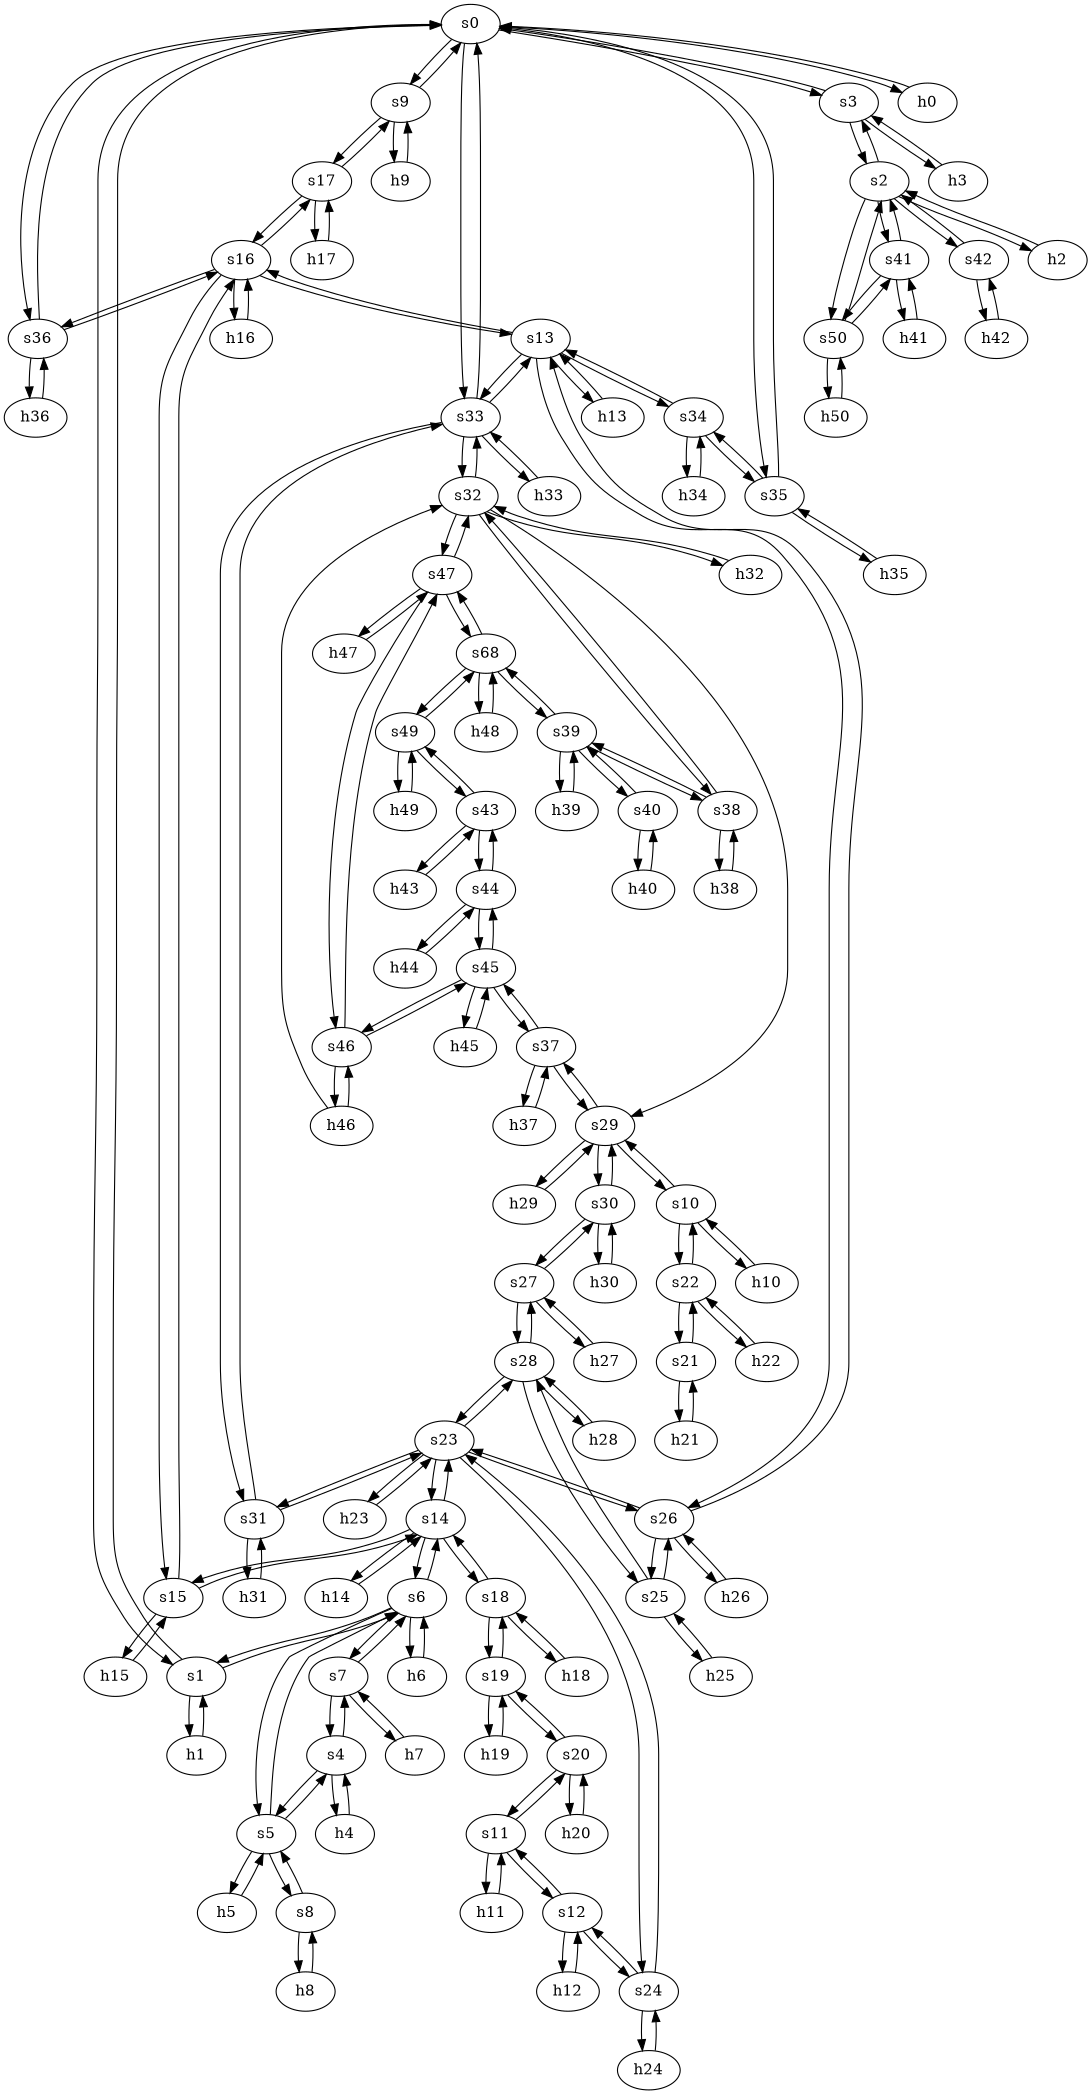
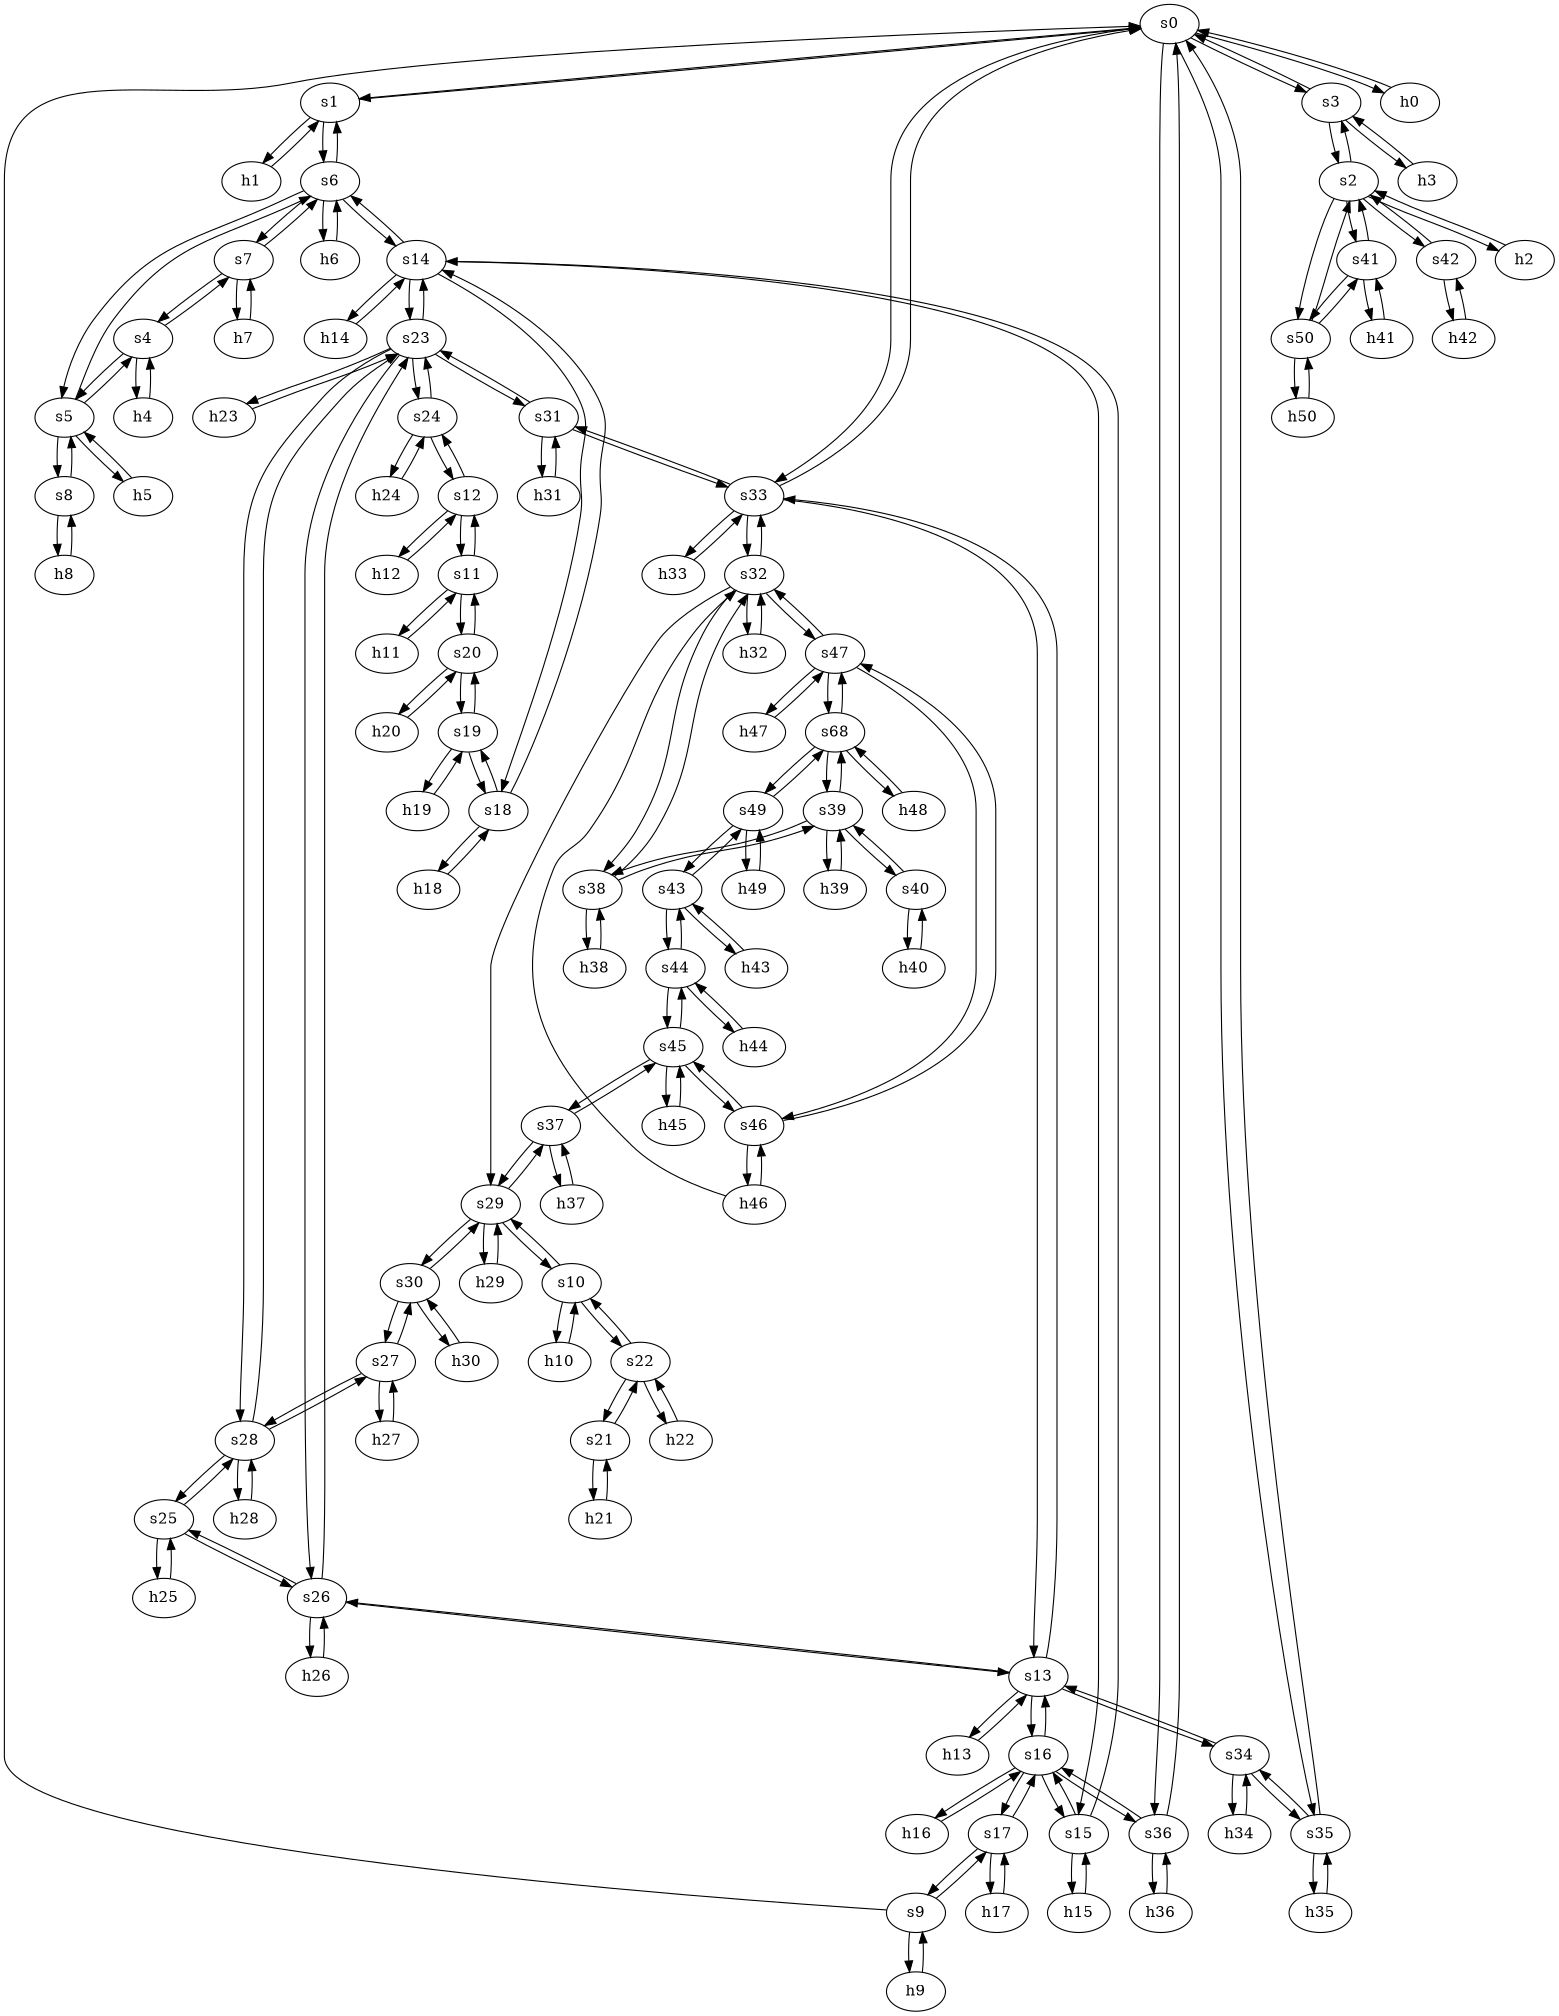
  strict digraph {
    node [type=switch]
    edge [capacity="1Gbps" cost=1 dst_port=1 src_port=1]
    s0
    s9
    s1
    s33
    s35
    s3
    h0 [ip="111.0.0.0" mac="00:00:00:00:0:0" type=host]
    s36
    s17
    h9 [ip="111.0.9.9" mac="00:00:00:00:9:9" type=host]
    s6
    h1 [ip="111.0.1.1" mac="00:00:00:00:1:1" type=host]
    s32
    s13
    s31
    h33 [ip="111.0.33.33" mac="00:00:00:00:33:33" type=host]
    s34
    h35 [ip="111.0.35.35" mac="00:00:00:00:35:35" type=host]
    s2
    h3 [ip="111.0.3.3" mac="00:00:00:00:3:3" type=host]
    s16
    h36 [ip="111.0.36.36" mac="00:00:00:00:36:36" type=host]
    h17 [ip="111.0.17.17" mac="00:00:00:00:17:17" type=host]
    s7
    s5
    s14
    h6 [ip="111.0.6.6" mac="00:00:00:00:6:6" type=host]
    s47
    s29
    s38
    h32 [ip="111.0.32.32" mac="00:00:00:00:32:32" type=host]
    h13 [ip="111.0.13.13" mac="00:00:00:00:13:13" type=host]
    s26
    s23
    h31 [ip="111.0.31.31" mac="00:00:00:00:31:31" type=host]
    h34 [ip="111.0.34.34" mac="00:00:00:00:34:34" type=host]
    s41
    s50
    s42
    h2 [ip="111.0.2.2" mac="00:00:00:00:2:2" type=host]
    s15
    h16 [ip="111.0.16.16" mac="00:00:00:00:16:16" type=host]
    s4
    h7 [ip="111.0.7.7" mac="00:00:00:00:7:7" type=host]
    h4 [ip="111.0.4.4" mac="00:00:00:00:4:4" type=host]
    h5 [ip="111.0.5.5" mac="00:00:00:00:5:5" type=host]
    s8
    s18
    h14 [ip="111.0.14.14" mac="00:00:00:00:14:14" type=host]
    h20 [ip="111.0.20.20" mac="00:00:00:00:20:20" type=host]
    s20
    s19
    s11
    h19 [ip="111.0.19.19" mac="00:00:00:00:19:19" type=host]
    s12
    h11 [ip="111.0.11.11" mac="00:00:00:00:11:11" type=host]
    h47 [ip="111.0.47.47" mac="00:00:00:00:47:47" type=host]
    s46
    n59 [label=s68]
    h46 [ip="111.0.46.46" mac="00:00:00:00:46:46" type=host]
    s45
    s49
    s39
    h48 [ip="111.0.48.48" mac="00:00:00:00:48:48" type=host]
    h45 [ip="111.0.45.45" mac="00:00:00:00:45:45" type=host]
    s44
    s37
    h44 [ip="111.0.44.44" mac="00:00:00:00:44:44" type=host]
    s43
    h37 [ip="111.0.37.37" mac="00:00:00:00:37:37" type=host]
    h43 [ip="111.0.43.43" mac="00:00:00:00:43:43" type=host]
    h49 [ip="111.0.49.49" mac="00:00:00:00:49:49" type=host]
    h8 [ip="111.0.8.8" mac="00:00:00:00:8:8" type=host]
    h41 [ip="111.0.41.41" mac="00:00:00:00:41:41" type=host]
    h50 [ip="111.0.50.50" mac="00:00:00:00:50:50" type=host]
    h40 [ip="111.0.40.40" mac="00:00:00:00:40:40" type=host]
    s40
    h39 [ip="111.0.39.39" mac="00:00:00:00:39:39" type=host]
    h42 [ip="111.0.42.42" mac="00:00:00:00:42:42" type=host]
    h24 [ip="111.0.24.24" mac="00:00:00:00:24:24" type=host]
    s24
    h12 [ip="111.0.12.12" mac="00:00:00:00:12:12" type=host]
    s28
    h23 [ip="111.0.23.23" mac="00:00:00:00:23:23" type=host]
    s10
    s30
    h29 [ip="111.0.29.29" mac="00:00:00:00:29:29" type=host]
    h38 [ip="111.0.38.38" mac="00:00:00:00:38:38" type=host]
    h18 [ip="111.0.18.18" mac="00:00:00:00:18:18" type=host]
    h15 [ip="111.0.15.15" mac="00:00:00:00:15:15" type=host]
    h26 [ip="111.0.26.26" mac="00:00:00:00:26:26" type=host]
    s25
    h25 [ip="111.0.25.25" mac="00:00:00:00:25:25" type=host]
    s22
    h10 [ip="111.0.10.10" mac="00:00:00:00:10:10" type=host]
    s21
    h22 [ip="111.0.22.22" mac="00:00:00:00:22:22" type=host]
    h21 [ip="111.0.21.21" mac="00:00:00:00:21:21" type=host]
    h30 [ip="111.0.30.30" mac="00:00:00:00:30:30" type=host]
    s27
    h28 [ip="111.0.28.28" mac="00:00:00:00:28:28" type=host]
    h27 [ip="111.0.27.27" mac="00:00:00:00:27:27" type=host]
-   s0 -> s9 [dst_port=2 src_port=6]
    s0 -> s1 [dst_port=2 src_port=2]
    s0 -> s33 [dst_port=2 src_port=5]
    s0 -> s35 [dst_port=2 src_port=7]
    s0 -> s3 [dst_port=2 src_port=3]
    s0 -> h0
    s0 -> s36 [dst_port=2 src_port=4]
    s9 -> s0 [dst_port=6 src_port=2]
    s9 -> s17 [dst_port=2 src_port=3]
    s9 -> h9
    s1 -> s0 [dst_port=2 src_port=2]
    s1 -> s6 [dst_port=2 src_port=3]
    s1 -> h1
    s33 -> s0 [dst_port=5 src_port=2]
    s33 -> s32 [dst_port=3 src_port=5]
    s33 -> s13 [dst_port=3 src_port=3]
    s33 -> s31 [dst_port=3 src_port=4]
    s33 -> h33
    s35 -> s0 [dst_port=7 src_port=2]
    s35 -> s34 [dst_port=3 src_port=3]
    s35 -> h35
    s3 -> s0 [dst_port=3 src_port=2]
    s3 -> s2 [dst_port=4 src_port=3]
    s3 -> h3
    h0 -> s0
    s36 -> s0 [dst_port=4 src_port=2]
    s36 -> s16 [dst_port=5 src_port=3]
    s36 -> h36
    s17 -> s9 [dst_port=3 src_port=2]
    s17 -> s16 [dst_port=4 src_port=3]
    s17 -> h17
    h9 -> s9
    s6 -> s1 [dst_port=3 src_port=2]
    s6 -> s7 [dst_port=3 src_port=5]
    s6 -> s5 [dst_port=4 src_port=3]
    s6 -> s14 [dst_port=2 src_port=4]
    s6 -> h6
    h1 -> s1
    s32 -> s33 [dst_port=5 src_port=3]
    s32 -> s47 [dst_port=2 src_port=5]
    s32 -> s29 [dst_port=3 src_port=2]
    s32 -> s38 [dst_port=2 src_port=4]
    s32 -> h32
    s13 -> s33 [dst_port=3 src_port=3]
    s13 -> s34 [dst_port=2 src_port=4]
    s13 -> s16 [dst_port=2 src_port=2]
    s13 -> h13
    s13 -> s26 [dst_port=2 src_port=5]
    s31 -> s33 [dst_port=4 src_port=3]
    s31 -> s23 [dst_port=6 src_port=2]
    s31 -> h31
    h33 -> s33
    s34 -> s35 [dst_port=3 src_port=3]
    s34 -> s13 [dst_port=4 src_port=2]
    s34 -> h34
    h35 -> s35
    s2 -> s3 [dst_port=3 src_port=4]
    s2 -> s41 [dst_port=2 src_port=2]
    s2 -> s50 [dst_port=2 src_port=5]
    s2 -> s42 [dst_port=2 src_port=3]
    s2 -> h2
    h3 -> s3
    s16 -> s36 [dst_port=3 src_port=5]
    s16 -> s17 [dst_port=3 src_port=4]
    s16 -> s13 [dst_port=2 src_port=2]
    s16 -> s15 [dst_port=3 src_port=3]
    s16 -> h16
    h36 -> s36
    h17 -> s17
    s7 -> s6 [dst_port=5 src_port=3]
    s7 -> s4 [dst_port=3 src_port=2]
    s7 -> h7
    s5 -> s6 [dst_port=3 src_port=4]
    s5 -> s4 [dst_port=2 src_port=2]
    s5 -> h5
    s5 -> s8 [dst_port=2 src_port=3]
    s14 -> s6 [dst_port=4 src_port=2]
    s14 -> s23 [dst_port=2 src_port=4]
    s14 -> s15 [dst_port=2 src_port=5]
    s14 -> s18 [dst_port=2 src_port=3]
    s14 -> h14
    h6 -> s6
    s47 -> s32 [dst_port=5 src_port=2]
    s47 -> h47
    s47 -> s46 [dst_port=3 src_port=3]
    s47 -> n59 [dst_port=3 src_port=4]
    s29 -> s37 [dst_port=2 src_port=4]
    s29 -> s10 [dst_port=2 src_port=2]
    s29 -> s30 [dst_port=3 src_port=5]
    s29 -> h29
    s38 -> s32 [dst_port=4 src_port=2]
    s38 -> s39 [dst_port=2 src_port=3]
    s38 -> h38
    h32 -> s32
    h13 -> s13
    s26 -> s13 [dst_port=5 src_port=2]
    s26 -> s23 [dst_port=4 src_port=3]
    s26 -> h26
    s26 -> s25 [dst_port=2 src_port=4]
    s23 -> s31 [dst_port=2 src_port=6]
    s23 -> s14 [dst_port=4 src_port=2]
    s23 -> s26 [dst_port=3 src_port=4]
    s23 -> s24 [dst_port=3 src_port=3]
    s23 -> s28 [dst_port=2 src_port=5]
    s23 -> h23
    h31 -> s31
    h34 -> s34
    s41 -> s2 [dst_port=2 src_port=2]
    s41 -> s50 [dst_port=3 src_port=3]
    s41 -> h41
    s50 -> s2 [dst_port=5 src_port=2]
    s50 -> s41 [dst_port=3 src_port=3]
    s50 -> h50
    s42 -> s2 [dst_port=3 src_port=2]
    s42 -> h42
    h2 -> s2
    s15 -> s16 [dst_port=3 src_port=3]
    s15 -> s14 [dst_port=5 src_port=2]
    s15 -> h15
    h16 -> s16
    s4 -> s7 [dst_port=2 src_port=3]
    s4 -> s5 [dst_port=2 src_port=2]
    s4 -> h4
    h7 -> s7
    h4 -> s4
    h5 -> s5
    s8 -> s5 [dst_port=3 src_port=2]
    s8 -> h8
    s18 -> s14 [dst_port=3 src_port=2]
    s18 -> s19 [dst_port=2 src_port=3]
    s18 -> h18
    h14 -> s14
    h20 -> s20
    s20 -> h20
    s20 -> s19 [dst_port=3 src_port=3]
    s20 -> s11 [dst_port=3 src_port=2]
    s19 -> s18 [dst_port=3 src_port=2]
    s19 -> s20 [dst_port=3 src_port=3]
    s19 -> h19
    s11 -> s20 [dst_port=2 src_port=3]
    s11 -> s12 [dst_port=2 src_port=2]
    s11 -> h11
    h19 -> s19
    s12 -> s11 [dst_port=2 src_port=2]
    s12 -> s24 [dst_port=2 src_port=3]
    s12 -> h12
    h11 -> s11
    h47 -> s47
    s46 -> s47 [dst_port=3 src_port=3]
    s46 -> h46
    s46 -> s45 [dst_port=4 src_port=2]
    n59 -> s47 [dst_port=4 src_port=3]
    n59 -> s49 [dst_port=3 src_port=4]
    n59 -> s39 [dst_port=4 src_port=2]
    n59 -> h48
    h46 -> s32 [dst_port=2 src_port=3]
    h46 -> s46
    s45 -> s46 [dst_port=2 src_port=4]
    s45 -> h45
    s45 -> s44 [dst_port=3 src_port=3]
    s45 -> s37 [dst_port=3 src_port=2]
    s49 -> n59 [dst_port=4 src_port=3]
    s49 -> s43 [dst_port=2 src_port=2]
    s49 -> h49
    s39 -> s38 [dst_port=3 src_port=2]
    s39 -> n59 [dst_port=2 src_port=4]
    s39 -> s40 [dst_port=2 src_port=3]
    s39 -> h39
    h48 -> n59
    h45 -> s45
    s44 -> s45 [dst_port=3 src_port=3]
    s44 -> h44
    s44 -> s43 [dst_port=3 src_port=2]
    s37 -> s29 [dst_port=4 src_port=2]
    s37 -> s45 [dst_port=2 src_port=3]
    s37 -> h37
    h44 -> s44
    s43 -> s49 [dst_port=2 src_port=2]
    s43 -> s44 [dst_port=2 src_port=3]
    s43 -> h43
    h37 -> s37
    h43 -> s43
    h49 -> s49
    h8 -> s8
    h41 -> s41
    h50 -> s50
    h40 -> s40
    s40 -> s39 [dst_port=3 src_port=2]
    s40 -> h40
    h39 -> s39
    h42 -> s42
    h24 -> s24
    s24 -> s23 [dst_port=3 src_port=3]
    s24 -> s12 [dst_port=3 src_port=2]
    s24 -> h24
    h12 -> s12
    s28 -> s23 [dst_port=5 src_port=2]
    s28 -> s25 [dst_port=3 src_port=3]
    s28 -> s27 [dst_port=2 src_port=4]
    s28 -> h28
    h23 -> s23
    s10 -> s29 [dst_port=2 src_port=2]
    s10 -> s22 [dst_port=2 src_port=3]
    s10 -> h10
    s30 -> s29 [dst_port=5 src_port=3]
    s30 -> h30
    s30 -> s27 [dst_port=3 src_port=2]
    h29 -> s29
    h38 -> s38
    h18 -> s18
    h15 -> s15
    h26 -> s26
    s25 -> s26 [dst_port=4 src_port=2]
    s25 -> s28 [dst_port=3 src_port=3]
    s25 -> h25
    h25 -> s25
    s22 -> s10 [dst_port=3 src_port=2]
    s22 -> s21 [dst_port=2 src_port=3]
    s22 -> h22
    h10 -> s10
    s21 -> s22 [dst_port=3 src_port=2]
    s21 -> h21
    h22 -> s22
    h21 -> s21
    h30 -> s30
    s27 -> s28 [dst_port=4 src_port=2]
    s27 -> s30 [dst_port=2 src_port=3]
    s27 -> h27
    h28 -> s28
    h27 -> s27
  }
